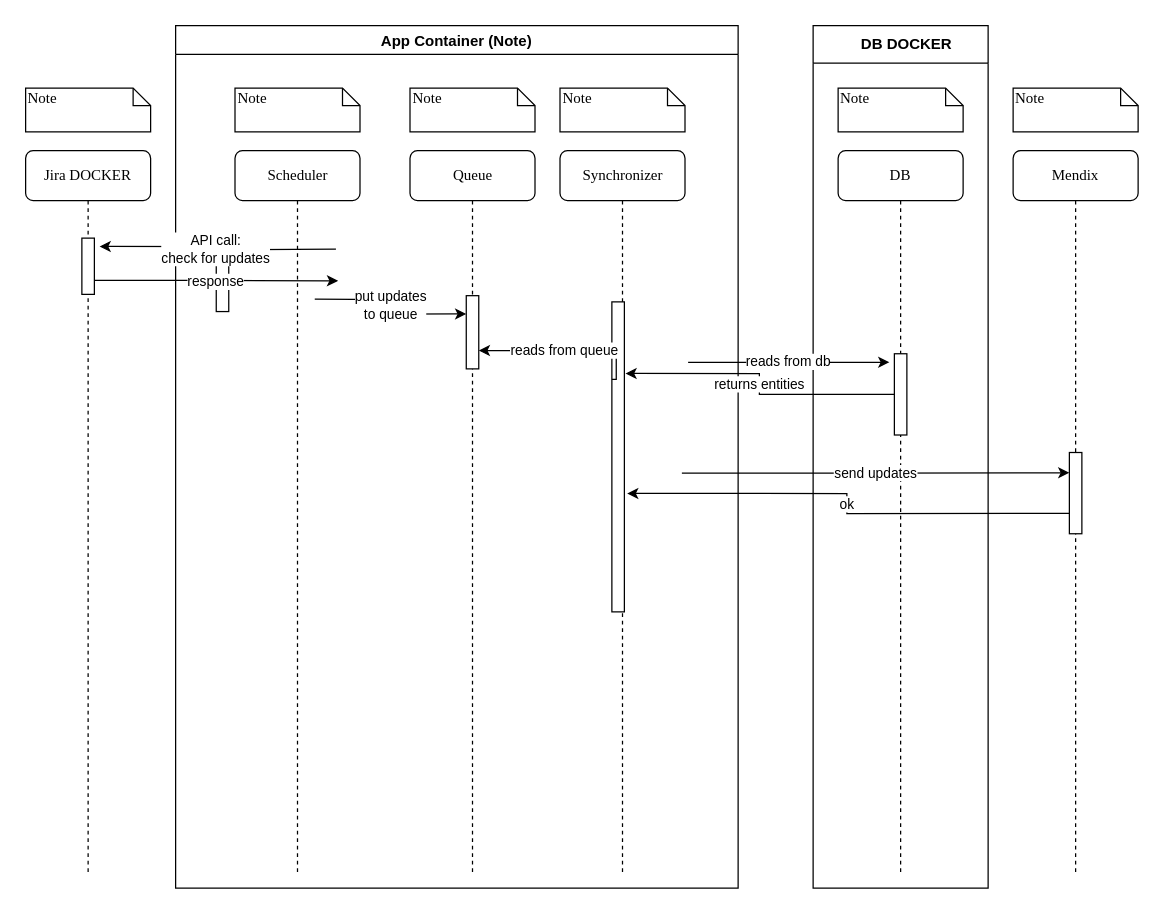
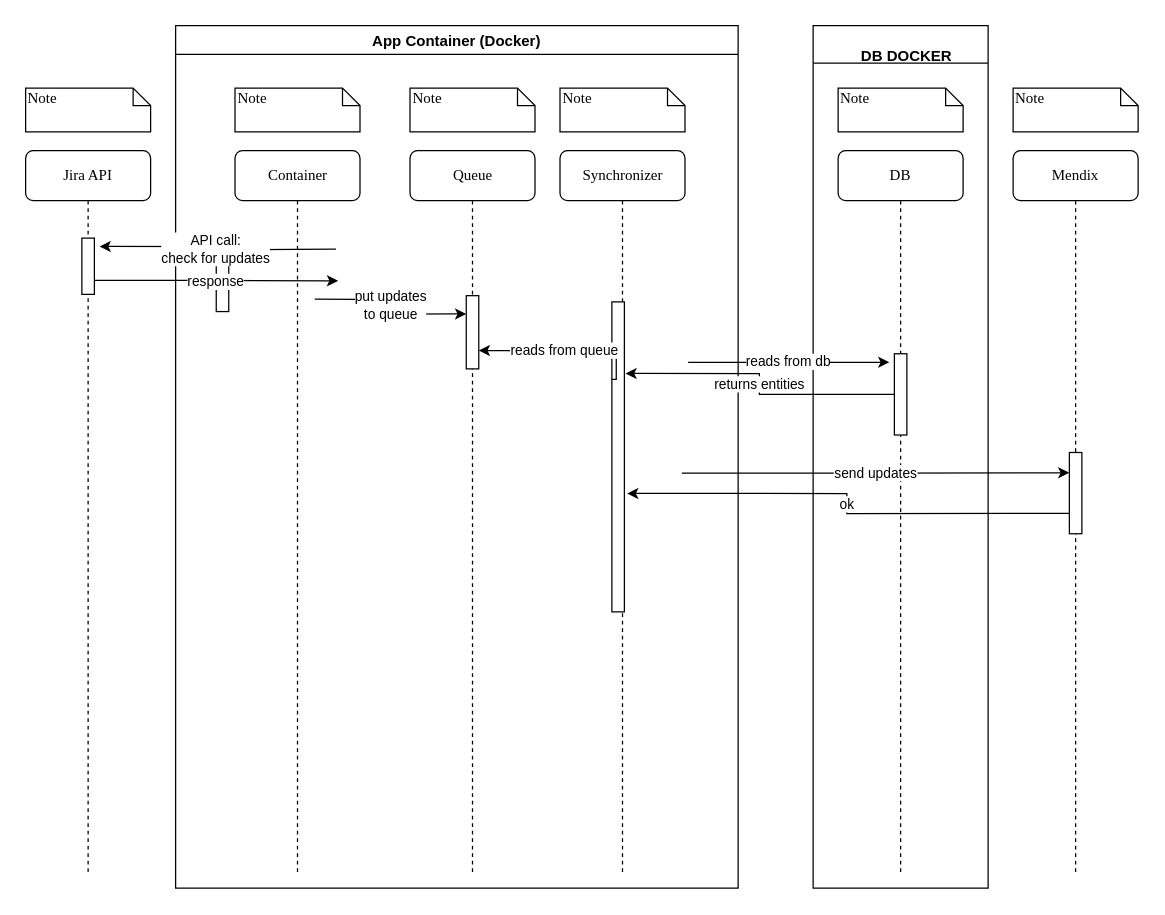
  <mxCell id="0" />
  <mxCell id="1" parent="0" />
  <mxCell id="2" value="Queue" style="shape=umlLifeline;perimeter=lifelinePerimeter;whiteSpace=wrap;html=1;container=1;collapsible=0;recursiveResize=0;outlineConnect=0;rounded=1;shadow=0;comic=0;labelBackgroundColor=none;strokeWidth=1;fontFamily=Verdana;fontSize=12;align=center;" parent="1" vertex="1"><mxGeometry x="327.5" y="120" width="100" height="580" as="geometry" /></mxCell>
  <mxCell id="3" value="" style="rounded=0;whiteSpace=wrap;html=1;rotation=90;" parent="2" vertex="1"><mxGeometry x="20.73" y="140.32" width="58.56" height="10" as="geometry" /></mxCell>
  <mxCell id="4" value="Synchronizer" style="shape=umlLifeline;perimeter=lifelinePerimeter;whiteSpace=wrap;html=1;container=1;collapsible=0;recursiveResize=0;outlineConnect=0;rounded=1;shadow=0;comic=0;labelBackgroundColor=none;strokeWidth=1;fontFamily=Verdana;fontSize=12;align=center;" parent="1" vertex="1"><mxGeometry x="447.5" y="120" width="100" height="580" as="geometry" /></mxCell>
  <mxCell id="5" value="DB" style="shape=umlLifeline;perimeter=lifelinePerimeter;whiteSpace=wrap;html=1;container=1;collapsible=0;recursiveResize=0;outlineConnect=0;rounded=1;shadow=0;comic=0;labelBackgroundColor=none;strokeWidth=1;fontFamily=Verdana;fontSize=12;align=center;" parent="1" vertex="1"><mxGeometry x="670" y="120" width="100" height="580" as="geometry" /></mxCell>
- <mxCell id="6" value="Jira DOCKER" style="shape=umlLifeline;perimeter=lifelinePerimeter;whiteSpace=wrap;html=1;container=1;collapsible=0;recursiveResize=0;outlineConnect=0;rounded=1;shadow=0;comic=0;labelBackgroundColor=none;strokeWidth=1;fontFamily=Verdana;fontSize=12;align=center;" parent="1" vertex="1"><mxGeometry x="20" y="120" width="100" height="580" as="geometry" /></mxCell>
+ <mxCell id="6" value="Jira API" style="shape=umlLifeline;perimeter=lifelinePerimeter;whiteSpace=wrap;html=1;container=1;collapsible=0;recursiveResize=0;outlineConnect=0;rounded=1;shadow=0;comic=0;labelBackgroundColor=none;strokeWidth=1;fontFamily=Verdana;fontSize=12;align=center;" parent="1" vertex="1"><mxGeometry x="20" y="120" width="100" height="580" as="geometry" /></mxCell>
  <mxCell id="7" value="&lt;div&gt;Mendix&lt;/div&gt;" style="shape=umlLifeline;perimeter=lifelinePerimeter;whiteSpace=wrap;html=1;container=1;collapsible=0;recursiveResize=0;outlineConnect=0;rounded=1;shadow=0;comic=0;labelBackgroundColor=none;strokeWidth=1;fontFamily=Verdana;fontSize=12;align=center;" parent="1" vertex="1"><mxGeometry x="810" y="120" width="100" height="580" as="geometry" /></mxCell>
- <mxCell id="8" value="Scheduler" style="shape=umlLifeline;perimeter=lifelinePerimeter;whiteSpace=wrap;html=1;container=1;collapsible=0;recursiveResize=0;outlineConnect=0;rounded=1;shadow=0;comic=0;labelBackgroundColor=none;strokeWidth=1;fontFamily=Verdana;fontSize=12;align=center;" parent="1" vertex="1"><mxGeometry x="187.5" y="120" width="100" height="580" as="geometry" /></mxCell>
+ <mxCell id="8" value="Container" style="shape=umlLifeline;perimeter=lifelinePerimeter;whiteSpace=wrap;html=1;container=1;collapsible=0;recursiveResize=0;outlineConnect=0;rounded=1;shadow=0;comic=0;labelBackgroundColor=none;strokeWidth=1;fontFamily=Verdana;fontSize=12;align=center;" parent="1" vertex="1"><mxGeometry x="187.5" y="120" width="100" height="580" as="geometry" /></mxCell>
  <mxCell id="9" value="Note" style="shape=note;whiteSpace=wrap;html=1;size=14;verticalAlign=top;align=left;spacingTop=-6;rounded=0;shadow=0;comic=0;labelBackgroundColor=none;strokeWidth=1;fontFamily=Verdana;fontSize=12" parent="1" vertex="1"><mxGeometry x="187.5" y="70" width="100" height="35" as="geometry" /></mxCell>
  <mxCell id="10" value="Note" style="shape=note;whiteSpace=wrap;html=1;size=14;verticalAlign=top;align=left;spacingTop=-6;rounded=0;shadow=0;comic=0;labelBackgroundColor=none;strokeWidth=1;fontFamily=Verdana;fontSize=12" parent="1" vertex="1"><mxGeometry x="327.5" y="70" width="100" height="35" as="geometry" /></mxCell>
  <mxCell id="11" value="Note" style="shape=note;whiteSpace=wrap;html=1;size=14;verticalAlign=top;align=left;spacingTop=-6;rounded=0;shadow=0;comic=0;labelBackgroundColor=none;strokeWidth=1;fontFamily=Verdana;fontSize=12" parent="1" vertex="1"><mxGeometry x="447.5" y="70" width="100" height="35" as="geometry" /></mxCell>
  <mxCell id="12" value="Note" style="shape=note;whiteSpace=wrap;html=1;size=14;verticalAlign=top;align=left;spacingTop=-6;rounded=0;shadow=0;comic=0;labelBackgroundColor=none;strokeWidth=1;fontFamily=Verdana;fontSize=12" parent="1" vertex="1"><mxGeometry x="670" y="70" width="100" height="35" as="geometry" /></mxCell>
  <mxCell id="13" value="Note" style="shape=note;whiteSpace=wrap;html=1;size=14;verticalAlign=top;align=left;spacingTop=-6;rounded=0;shadow=0;comic=0;labelBackgroundColor=none;strokeWidth=1;fontFamily=Verdana;fontSize=12" parent="1" vertex="1"><mxGeometry x="20" y="70" width="100" height="35" as="geometry" /></mxCell>
  <mxCell id="14" value="Note" style="shape=note;whiteSpace=wrap;html=1;size=14;verticalAlign=top;align=left;spacingTop=-6;rounded=0;shadow=0;comic=0;labelBackgroundColor=none;strokeWidth=1;fontFamily=Verdana;fontSize=12" parent="1" vertex="1"><mxGeometry x="810" y="70" width="100" height="35" as="geometry" /></mxCell>
- <mxCell id="15" value="App Container (Note)" style="swimlane;" parent="1" vertex="1"><mxGeometry x="140" y="20" width="450" height="690" as="geometry"><mxRectangle x="70" y="-20" width="160" height="23" as="alternateBounds" /></mxGeometry></mxCell>
+ <mxCell id="15" value="App Container (Docker)" style="swimlane;" parent="1" vertex="1"><mxGeometry x="140" y="20" width="450" height="690" as="geometry"><mxRectangle x="70" y="-20" width="160" height="23" as="alternateBounds" /></mxGeometry></mxCell>
  <mxCell id="16" value="" style="rounded=0;whiteSpace=wrap;html=1;rotation=90;" parent="15" vertex="1"><mxGeometry x="10" y="196.25" width="55" height="10" as="geometry" /></mxCell>
  <mxCell id="17" value="" style="rounded=0;whiteSpace=wrap;html=1;rotation=90;" parent="15" vertex="1"><mxGeometry x="230" y="340" width="248" height="10" as="geometry" /></mxCell>
  <mxCell id="18" value="&lt;div&gt;response&lt;/div&gt;" style="edgeStyle=orthogonalEdgeStyle;rounded=0;orthogonalLoop=1;jettySize=auto;html=1;exitX=0.75;exitY=0;exitDx=0;exitDy=0;" parent="1" source="19" edge="1"><mxGeometry relative="1" as="geometry"><mxPoint x="270" y="224.167" as="targetPoint" /></mxGeometry></mxCell>
  <mxCell id="19" value="" style="rounded=0;whiteSpace=wrap;html=1;rotation=90;" parent="1" vertex="1"><mxGeometry x="47.5" y="207.5" width="45" height="10" as="geometry" /></mxCell>
  <mxCell id="20" value="&lt;div&gt;API call: &lt;br&gt;&lt;/div&gt;&lt;div&gt;check for updates&lt;/div&gt;" style="edgeStyle=orthogonalEdgeStyle;rounded=0;orthogonalLoop=1;jettySize=auto;html=1;entryX=0.148;entryY=-0.417;entryDx=0;entryDy=0;entryPerimeter=0;exitX=0.25;exitY=1;exitDx=0;exitDy=0;" parent="1" target="19" edge="1"><mxGeometry relative="1" as="geometry"><mxPoint x="268.25" y="198.875" as="sourcePoint" /></mxGeometry></mxCell>
  <mxCell id="21" value="&lt;div&gt;put updates &lt;br&gt;&lt;/div&gt;&lt;div&gt;to queue&lt;/div&gt;" style="edgeStyle=orthogonalEdgeStyle;rounded=0;orthogonalLoop=1;jettySize=auto;html=1;exitX=0.165;exitY=-0.13;exitDx=0;exitDy=0;exitPerimeter=0;entryX=0.25;entryY=1;entryDx=0;entryDy=0;" parent="1" target="3" edge="1"><mxGeometry relative="1" as="geometry"><mxPoint x="251.3" y="238.712" as="sourcePoint" /><mxPoint x="347.5" y="239" as="targetPoint" /></mxGeometry></mxCell>
  <mxCell id="22" value="&#10;&#10;&#10;" style="swimlane;startSize=30;" parent="1" vertex="1"><mxGeometry x="650" y="20" width="140" height="690" as="geometry" /></mxCell>
- <mxCell id="23" value="&lt;b&gt;DB DOCKER&lt;/b&gt;" style="text;html=1;strokeColor=none;fillColor=none;align=center;verticalAlign=middle;whiteSpace=wrap;rounded=0;" parent="22" vertex="1"><mxGeometry x="30" width="90" height="30" as="geometry" /></mxCell>
+ <mxCell id="23" value="&lt;b&gt;DB DOCKER&lt;/b&gt;" style="text;html=1;strokeColor=none;fillColor=none;align=center;verticalAlign=middle;whiteSpace=wrap;rounded=0;" parent="22" vertex="1"><mxGeometry x="30" y="10" width="90" height="30" as="geometry" /></mxCell>
  <mxCell id="24" value="" style="rounded=0;whiteSpace=wrap;html=1;rotation=90;" parent="22" vertex="1"><mxGeometry x="37.5" y="290" width="65" height="10" as="geometry" /></mxCell>
  <mxCell id="25" value="&lt;div&gt;ok&lt;/div&gt;" style="edgeStyle=orthogonalEdgeStyle;rounded=0;orthogonalLoop=1;jettySize=auto;html=1;exitX=0.75;exitY=1;exitDx=0;exitDy=0;entryX=0.618;entryY=-0.222;entryDx=0;entryDy=0;entryPerimeter=0;" edge="1" parent="1" source="26" target="17"><mxGeometry relative="1" as="geometry" /></mxCell>
  <mxCell id="26" value="" style="rounded=0;whiteSpace=wrap;html=1;rotation=90;" parent="1" vertex="1"><mxGeometry x="827.5" y="389" width="65" height="10" as="geometry" /></mxCell>
  <mxCell id="27" value="reads from queue" style="edgeStyle=orthogonalEdgeStyle;rounded=0;orthogonalLoop=1;jettySize=auto;html=1;exitX=0.25;exitY=1;exitDx=0;exitDy=0;entryX=0.75;entryY=0;entryDx=0;entryDy=0;" edge="1" parent="1" source="17" target="3"><mxGeometry relative="1" as="geometry"><Array as="points"><mxPoint x="492.5" y="280" /></Array></mxGeometry></mxCell>
  <mxCell id="28" value="reads from db" style="edgeStyle=orthogonalEdgeStyle;rounded=0;orthogonalLoop=1;jettySize=auto;html=1;" parent="1" edge="1"><mxGeometry x="-0.006" relative="1" as="geometry"><mxPoint x="550" y="289.31" as="sourcePoint" /><mxPoint x="711" y="289.31" as="targetPoint" /><Array as="points"><mxPoint x="630" y="289.31" /><mxPoint x="630" y="289.31" /></Array><mxPoint as="offset" /></mxGeometry></mxCell>
  <mxCell id="29" value="returns entities" style="edgeStyle=orthogonalEdgeStyle;rounded=0;orthogonalLoop=1;jettySize=auto;html=1;exitX=0.5;exitY=1;exitDx=0;exitDy=0;entryX=0.231;entryY=-0.088;entryDx=0;entryDy=0;entryPerimeter=0;" edge="1" parent="1" source="24" target="17"><mxGeometry relative="1" as="geometry"><mxPoint x="550" y="315" as="targetPoint" /></mxGeometry></mxCell>
  <mxCell id="30" value="&lt;div&gt;send updates&lt;/div&gt;" style="edgeStyle=orthogonalEdgeStyle;rounded=0;orthogonalLoop=1;jettySize=auto;html=1;entryX=0.25;entryY=1;entryDx=0;entryDy=0;" edge="1" parent="1" target="26"><mxGeometry relative="1" as="geometry"><mxPoint x="545" y="378" as="sourcePoint" /><mxPoint x="855" y="379" as="targetPoint" /><Array as="points"><mxPoint x="700" y="378" /></Array></mxGeometry></mxCell>
